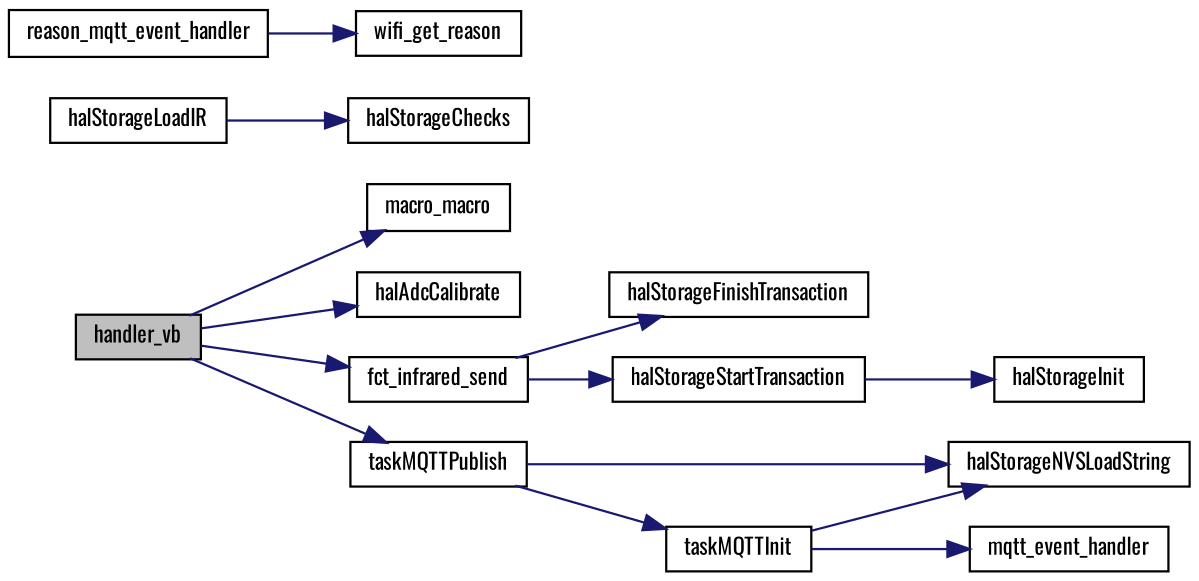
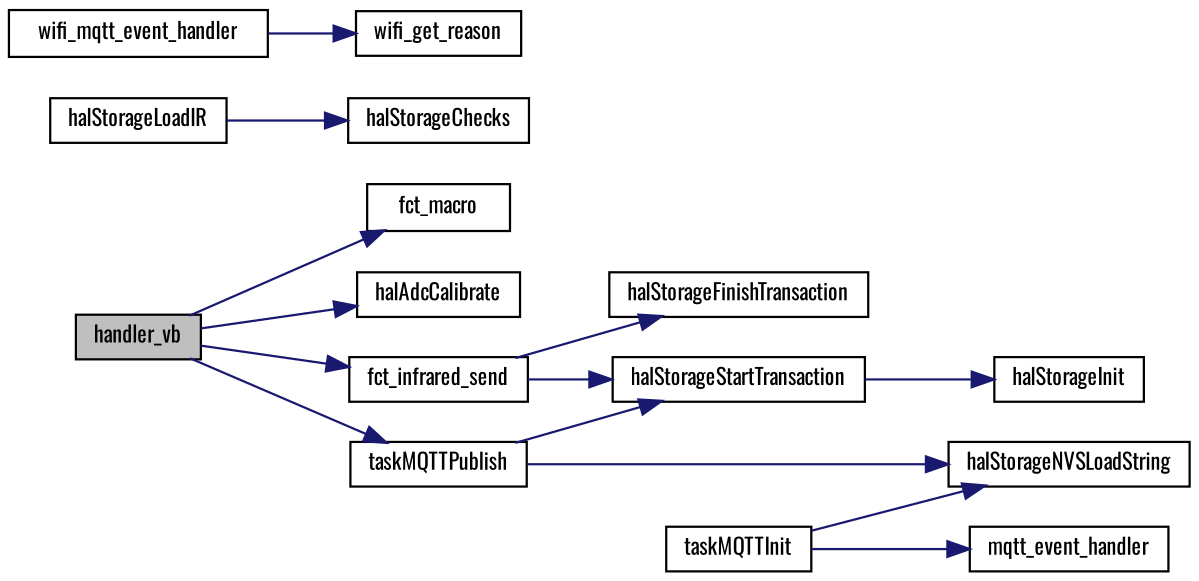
  digraph {
    fontname=Oswald
    rankdir=LR
    node [color=black fillcolor=white fontname=Oswald fontsize=10 shape=record style=filled]
    edge [color=midnightblue fontname=Oswald fontsize=10 labelfontname=Helvetica labelfontsize=10 style=solid]
    n1 [fillcolor=grey75 fontcolor=black height=0.2 label=handler_vb width=0.4]
-   n2 [height=0.2 label=macro_macro width=0.4]
+   n2 [height=0.2 label=fct_macro width=0.4]
    n3 [height=0.2 label=halAdcCalibrate width=0.4]
    n4 [height=0.2 label=fct_infrared_send width=0.4]
    n5 [height=0.2 label=taskMQTTPublish width=0.4]
    n6 [height=0.2 label=halStorageStartTransaction width=0.4]
    n7 [height=0.2 label=halStorageFinishTransaction width=0.4]
    n8 [height=0.2 label=taskMQTTInit width=0.4]
    n9 [height=0.2 label=halStorageNVSLoadString width=0.4]
    n10 [height=0.2 label=halStorageInit width=0.4]
    n11 [height=0.2 label=halStorageLoadIR width=0.4]
    n12 [height=0.2 label=halStorageChecks width=0.4]
    n13 [height=0.2 label=mqtt_event_handler width=0.4]
-   n14 [height=0.2 label=reason_mqtt_event_handler width=0.4]
+   n14 [height=0.2 label=wifi_mqtt_event_handler width=0.4]
    n15 [height=0.2 label=wifi_get_reason width=0.4]
    n1 -> n2
    n1 -> n3
    n1 -> n4
    n1 -> n5
    n4 -> n6
    n4 -> n7
-   n5 -> n8
+   n5 -> n6
    n5 -> n9
    n6 -> n10
    n8 -> n9
    n8 -> n13
    n11 -> n12
    n14 -> n15
  }
